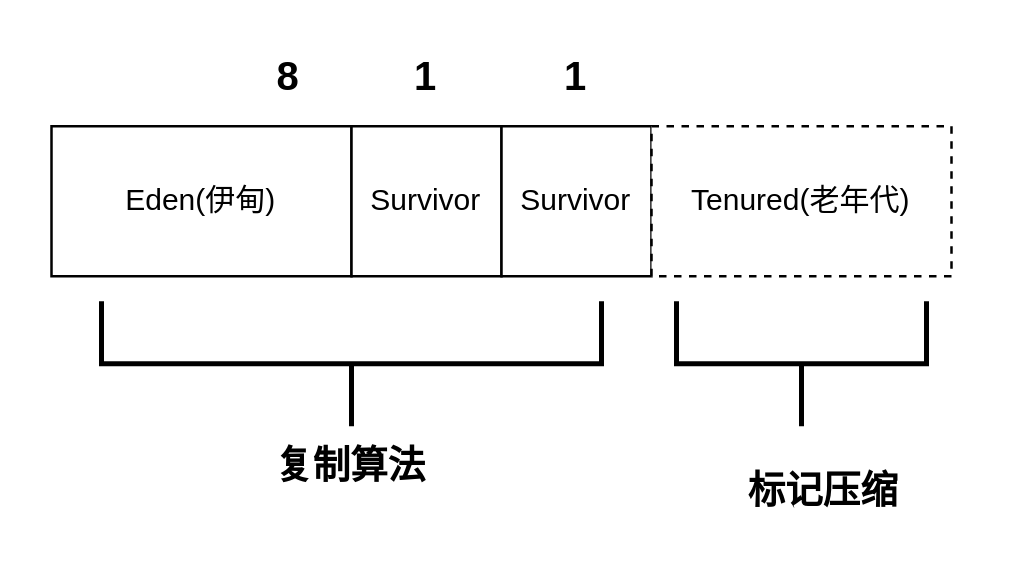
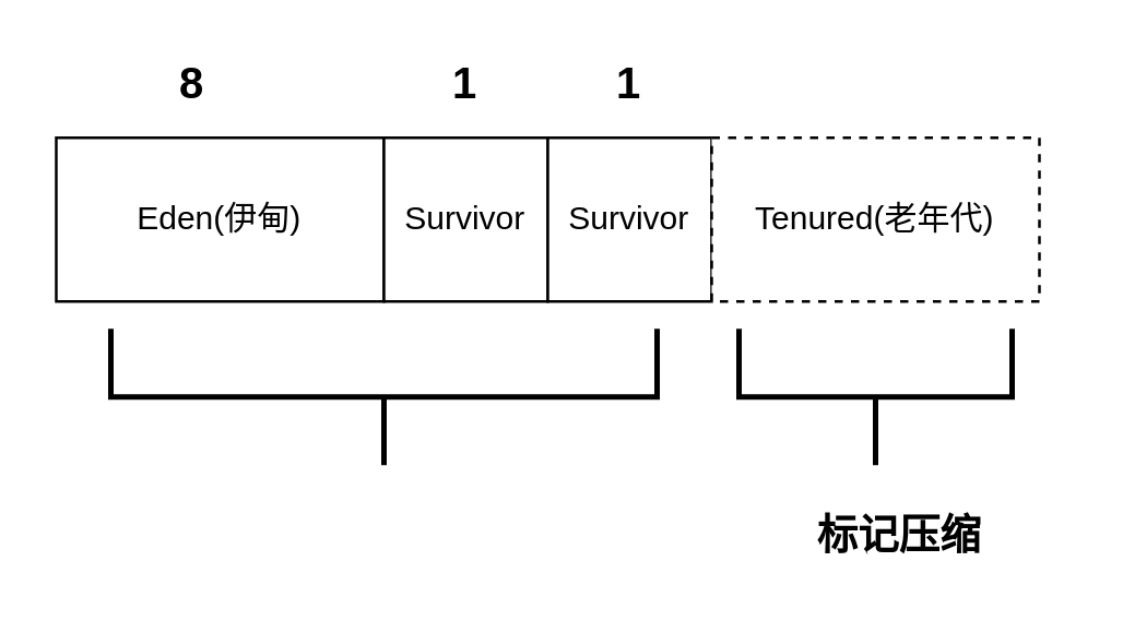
  <mxCell id="0" />
  <mxCell id="1" parent="0" />
  <mxCell id="2" value="Eden(伊甸)" style="rounded=0;whiteSpace=wrap;html=1;" vertex="1" parent="1"><mxGeometry x="20" y="50" width="120" height="60" as="geometry" /></mxCell>
  <mxCell id="3" value="Survivor" style="rounded=0;whiteSpace=wrap;html=1;" vertex="1" parent="1"><mxGeometry x="140" y="50" width="60" height="60" as="geometry" /></mxCell>
  <mxCell id="4" value="Survivor" style="rounded=0;whiteSpace=wrap;html=1;" vertex="1" parent="1"><mxGeometry x="200" y="50" width="60" height="60" as="geometry" /></mxCell>
  <mxCell id="5" value="Tenured(老年代)" style="rounded=0;whiteSpace=wrap;html=1;dashed=1;" vertex="1" parent="1"><mxGeometry x="260" y="50" width="120" height="60" as="geometry" /></mxCell>
- <mxCell id="6" value="&lt;font style=&quot;font-size: 16px&quot;&gt;8&lt;/font&gt;" style="text;html=1;strokeColor=none;fillColor=none;align=center;verticalAlign=middle;whiteSpace=wrap;rounded=0;fontStyle=1" vertex="1" parent="1"><mxGeometry x="95" y="20" width="40" height="20" as="geometry" /></mxCell>
+ <mxCell id="6" value="&lt;font style=&quot;font-size: 16px&quot;&gt;8&lt;/font&gt;" style="text;html=1;strokeColor=none;fillColor=none;align=center;verticalAlign=middle;whiteSpace=wrap;rounded=0;fontStyle=1" vertex="1" parent="1"><mxGeometry x="50" y="20" width="40" height="20" as="geometry" /></mxCell>
  <mxCell id="7" value="&lt;font style=&quot;font-size: 16px&quot;&gt;1&lt;/font&gt;" style="text;html=1;strokeColor=none;fillColor=none;align=center;verticalAlign=middle;whiteSpace=wrap;rounded=0;fontStyle=1" vertex="1" parent="1"><mxGeometry x="150" y="20" width="40" height="20" as="geometry" /></mxCell>
  <mxCell id="8" value="&lt;font style=&quot;font-size: 16px&quot;&gt;1&lt;/font&gt;" style="text;html=1;strokeColor=none;fillColor=none;align=center;verticalAlign=middle;whiteSpace=wrap;rounded=0;fontStyle=1" vertex="1" parent="1"><mxGeometry x="210" y="20" width="40" height="20" as="geometry" /></mxCell>
  <mxCell id="9" value="" style="strokeWidth=2;html=1;shape=mxgraph.flowchart.annotation_2;align=left;labelPosition=right;pointerEvents=1;direction=north;" vertex="1" parent="1"><mxGeometry x="40" y="120" width="200" height="50" as="geometry" /></mxCell>
- <mxCell id="10" value="复制算法" style="text;html=1;strokeColor=none;fillColor=none;align=center;verticalAlign=middle;whiteSpace=wrap;rounded=0;fontStyle=1;fontSize=15;" vertex="1" parent="1"><mxGeometry x="80" y="170" width="120" height="30" as="geometry" /></mxCell>
  <mxCell id="11" value="" style="strokeWidth=2;html=1;shape=mxgraph.flowchart.annotation_2;align=left;labelPosition=right;pointerEvents=1;direction=north;" vertex="1" parent="1"><mxGeometry x="270" y="120" width="100" height="50" as="geometry" /></mxCell>
  <mxCell id="12" value="标记压缩" style="text;html=1;strokeColor=none;fillColor=none;align=center;verticalAlign=middle;whiteSpace=wrap;rounded=0;fontStyle=1;fontSize=15;" vertex="1" parent="1"><mxGeometry x="269" y="180" width="120" height="30" as="geometry" /></mxCell>
